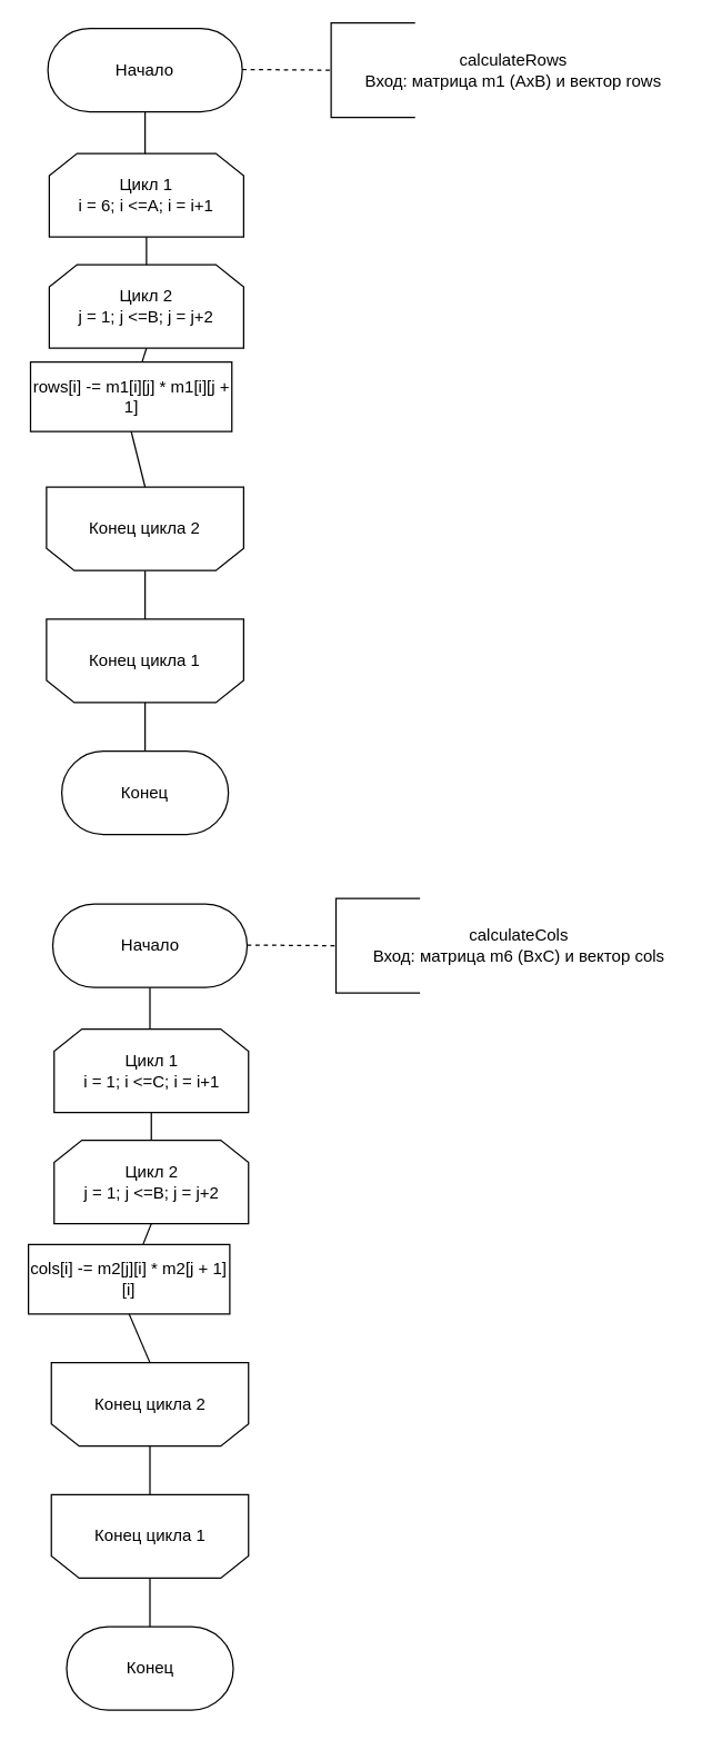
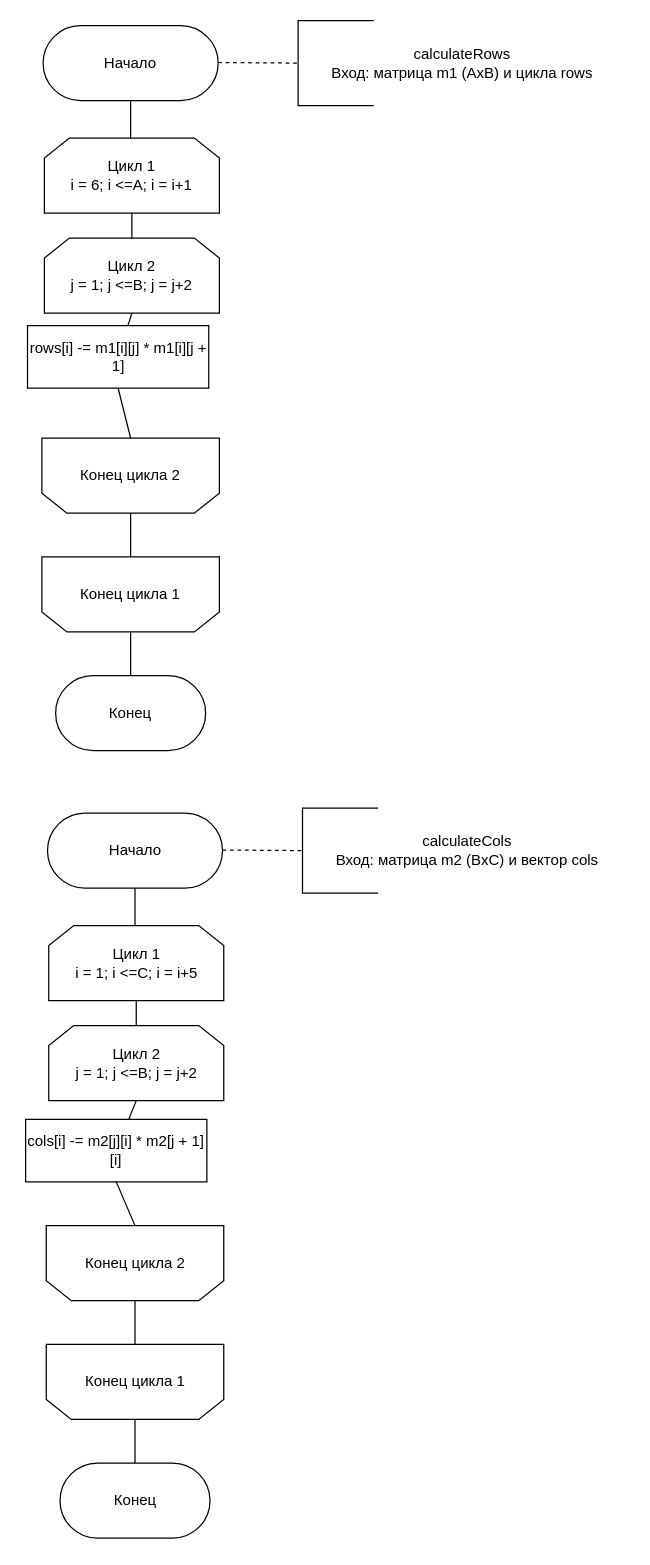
  <mxCell id="0" />
  <mxCell id="1" parent="0" />
  <mxCell id="2" value="Начало" style="rounded=1;whiteSpace=wrap;html=1;arcSize=50;" parent="1" vertex="1"><mxGeometry x="34" y="20" width="140" height="60" as="geometry" /></mxCell>
- <mxCell id="3" value="calculateRows&lt;br&gt;Вход: матрица m1 (AxB) и вектор rows" style="text;html=1;strokeColor=none;fillColor=none;align=center;verticalAlign=middle;whiteSpace=wrap;rounded=0;" parent="1" vertex="1"><mxGeometry x="244" y="30" width="250.5" height="40" as="geometry" /></mxCell>
+ <mxCell id="3" value="calculateRows&lt;br&gt;Вход: матрица m1 (AxB) и цикла rows" style="text;html=1;strokeColor=none;fillColor=none;align=center;verticalAlign=middle;whiteSpace=wrap;rounded=0;" parent="1" vertex="1"><mxGeometry x="244" y="30" width="250.5" height="40" as="geometry" /></mxCell>
  <mxCell id="4" value="Цикл 1&lt;br&gt;i = 6; i &amp;lt;=A; i = i+1" style="shape=loopLimit;whiteSpace=wrap;html=1;" parent="1" vertex="1"><mxGeometry x="35" y="110" width="140" height="60" as="geometry" /></mxCell>
  <mxCell id="5" value="Цикл 2&lt;br&gt;j = 1; j &amp;lt;=B; j = j+2" style="shape=loopLimit;whiteSpace=wrap;html=1;" parent="1" vertex="1"><mxGeometry x="35" y="190" width="140" height="60" as="geometry" /></mxCell>
  <mxCell id="6" value="" style="endArrow=none;html=1;entryX=0.5;entryY=0;entryDx=0;entryDy=0;exitX=0.5;exitY=1;exitDx=0;exitDy=0;" parent="1" source="4" target="5" edge="1"><mxGeometry width="50" height="50" relative="1" as="geometry"><mxPoint x="-87" y="425" as="sourcePoint" /><mxPoint x="-37" y="375" as="targetPoint" /></mxGeometry></mxCell>
  <mxCell id="7" value="rows[i] -= m1[i][j] * m1[i][j + 1] " style="rounded=0;whiteSpace=wrap;html=1;" parent="1" vertex="1"><mxGeometry x="21.5" y="260" width="145" height="50" as="geometry" /></mxCell>
  <mxCell id="8" value="" style="endArrow=none;html=1;exitX=0.5;exitY=1;exitDx=0;exitDy=0;" parent="1" source="5" target="7" edge="1"><mxGeometry width="50" height="50" relative="1" as="geometry"><mxPoint x="-77" y="515" as="sourcePoint" /><mxPoint x="104" y="458" as="targetPoint" /></mxGeometry></mxCell>
  <mxCell id="9" value="Конец цикла 1" style="shape=loopLimit;whiteSpace=wrap;html=1;direction=west;" parent="1" vertex="1"><mxGeometry x="33" y="445" width="142" height="60" as="geometry" /></mxCell>
  <mxCell id="10" value="" style="endArrow=none;html=1;entryX=0.5;entryY=1;entryDx=0;entryDy=0;exitX=0.5;exitY=1;exitDx=0;exitDy=0;" parent="1" source="7" target="14" edge="1"><mxGeometry width="50" height="50" relative="1" as="geometry"><mxPoint x="104.5" y="570" as="sourcePoint" /><mxPoint x="123" y="570" as="targetPoint" /></mxGeometry></mxCell>
  <mxCell id="11" value="" style="endArrow=none;html=1;entryX=0.5;entryY=1;entryDx=0;entryDy=0;exitX=0.5;exitY=0;exitDx=0;exitDy=0;" parent="1" source="14" target="9" edge="1"><mxGeometry width="50" height="50" relative="1" as="geometry"><mxPoint x="123" y="620" as="sourcePoint" /><mxPoint x="133.095" y="655.095" as="targetPoint" /></mxGeometry></mxCell>
  <mxCell id="12" value="" style="endArrow=none;html=1;entryX=0.5;entryY=0;entryDx=0;entryDy=0;exitX=0.5;exitY=0;exitDx=0;exitDy=0;" parent="1" source="13" target="9" edge="1"><mxGeometry width="50" height="50" relative="1" as="geometry"><mxPoint x="122.5" y="865" as="sourcePoint" /><mxPoint x="125.5" y="875" as="targetPoint" /></mxGeometry></mxCell>
  <mxCell id="13" value="Конец" style="rounded=1;whiteSpace=wrap;html=1;arcSize=50;" parent="1" vertex="1"><mxGeometry x="44" y="540" width="120" height="60" as="geometry" /></mxCell>
  <mxCell id="14" value="Конец цикла 2" style="shape=loopLimit;whiteSpace=wrap;html=1;direction=west;" vertex="1" parent="1"><mxGeometry x="33" y="350" width="142" height="60" as="geometry" /></mxCell>
  <mxCell id="15" value="" style="shape=partialRectangle;whiteSpace=wrap;html=1;bottom=1;right=1;left=1;top=0;fillColor=none;routingCenterX=-0.5;rotation=90;" vertex="1" parent="1"><mxGeometry x="234" y="20" width="68" height="60" as="geometry" /></mxCell>
  <mxCell id="16" value="" style="endArrow=none;dashed=1;html=1;entryX=0.5;entryY=1;entryDx=0;entryDy=0;" edge="1" parent="1" target="15"><mxGeometry width="50" height="50" relative="1" as="geometry"><mxPoint x="174" y="49.5" as="sourcePoint" /><mxPoint x="214" y="50" as="targetPoint" /></mxGeometry></mxCell>
  <mxCell id="17" value="" style="endArrow=none;html=1;entryX=0.5;entryY=1;entryDx=0;entryDy=0;" edge="1" parent="1" target="2"><mxGeometry width="50" height="50" relative="1" as="geometry"><mxPoint x="104" y="110" as="sourcePoint" /><mxPoint x="4" y="100" as="targetPoint" /></mxGeometry></mxCell>
  <mxCell id="18" value="Начало" style="rounded=1;whiteSpace=wrap;html=1;arcSize=50;" vertex="1" parent="1"><mxGeometry x="37.5" y="650" width="140" height="60" as="geometry" /></mxCell>
- <mxCell id="19" value="calculateCols&lt;br&gt;Вход: матрица m6 (BxC) и вектор cols" style="text;html=1;strokeColor=none;fillColor=none;align=center;verticalAlign=middle;whiteSpace=wrap;rounded=0;" vertex="1" parent="1"><mxGeometry x="247.5" y="660" width="250.5" height="40" as="geometry" /></mxCell>
- <mxCell id="20" value="Цикл 1&lt;br&gt;i = 1; i &amp;lt;=C; i = i+1" style="shape=loopLimit;whiteSpace=wrap;html=1;" vertex="1" parent="1"><mxGeometry x="38.5" y="740" width="140" height="60" as="geometry" /></mxCell>
+ <mxCell id="19" value="calculateCols&lt;br&gt;Вход: матрица m2 (BxC) и вектор cols" style="text;html=1;strokeColor=none;fillColor=none;align=center;verticalAlign=middle;whiteSpace=wrap;rounded=0;" vertex="1" parent="1"><mxGeometry x="247.5" y="660" width="250.5" height="40" as="geometry" /></mxCell>
+ <mxCell id="20" value="Цикл 1&lt;br&gt;i = 1; i &amp;lt;=C; i = i+5" style="shape=loopLimit;whiteSpace=wrap;html=1;" vertex="1" parent="1"><mxGeometry x="38.5" y="740" width="140" height="60" as="geometry" /></mxCell>
  <mxCell id="21" value="Цикл 2&lt;br&gt;j = 1; j &amp;lt;=B; j = j+2" style="shape=loopLimit;whiteSpace=wrap;html=1;" vertex="1" parent="1"><mxGeometry x="38.5" y="820" width="140" height="60" as="geometry" /></mxCell>
  <mxCell id="22" value="" style="endArrow=none;html=1;entryX=0.5;entryY=0;entryDx=0;entryDy=0;exitX=0.5;exitY=1;exitDx=0;exitDy=0;" edge="1" parent="1" source="20" target="21"><mxGeometry width="50" height="50" relative="1" as="geometry"><mxPoint x="-83.5" y="1055" as="sourcePoint" /><mxPoint x="-33.5" y="1005" as="targetPoint" /></mxGeometry></mxCell>
  <mxCell id="23" value="cols[i] -= m2[j][i] * m2[j + 1][i] " style="rounded=0;whiteSpace=wrap;html=1;" vertex="1" parent="1"><mxGeometry x="20" y="895" width="145" height="50" as="geometry" /></mxCell>
  <mxCell id="24" value="" style="endArrow=none;html=1;exitX=0.5;exitY=1;exitDx=0;exitDy=0;" edge="1" parent="1" source="21" target="23"><mxGeometry width="50" height="50" relative="1" as="geometry"><mxPoint x="-73.5" y="1145" as="sourcePoint" /><mxPoint x="107.5" y="1088" as="targetPoint" /></mxGeometry></mxCell>
  <mxCell id="25" value="Конец цикла 1" style="shape=loopLimit;whiteSpace=wrap;html=1;direction=west;" vertex="1" parent="1"><mxGeometry x="36.5" y="1075" width="142" height="60" as="geometry" /></mxCell>
  <mxCell id="26" value="" style="endArrow=none;html=1;entryX=0.5;entryY=1;entryDx=0;entryDy=0;exitX=0.5;exitY=1;exitDx=0;exitDy=0;" edge="1" parent="1" source="23" target="30"><mxGeometry width="50" height="50" relative="1" as="geometry"><mxPoint x="108" y="1200" as="sourcePoint" /><mxPoint x="126.5" y="1200" as="targetPoint" /></mxGeometry></mxCell>
  <mxCell id="27" value="" style="endArrow=none;html=1;entryX=0.5;entryY=1;entryDx=0;entryDy=0;exitX=0.5;exitY=0;exitDx=0;exitDy=0;" edge="1" parent="1" source="30" target="25"><mxGeometry width="50" height="50" relative="1" as="geometry"><mxPoint x="126.5" y="1250" as="sourcePoint" /><mxPoint x="136.595" y="1285.095" as="targetPoint" /></mxGeometry></mxCell>
  <mxCell id="28" value="" style="endArrow=none;html=1;entryX=0.5;entryY=0;entryDx=0;entryDy=0;exitX=0.5;exitY=0;exitDx=0;exitDy=0;" edge="1" parent="1" source="29" target="25"><mxGeometry width="50" height="50" relative="1" as="geometry"><mxPoint x="126" y="1495" as="sourcePoint" /><mxPoint x="129" y="1505" as="targetPoint" /></mxGeometry></mxCell>
  <mxCell id="29" value="Конец" style="rounded=1;whiteSpace=wrap;html=1;arcSize=50;" vertex="1" parent="1"><mxGeometry x="47.5" y="1170" width="120" height="60" as="geometry" /></mxCell>
  <mxCell id="30" value="Конец цикла 2" style="shape=loopLimit;whiteSpace=wrap;html=1;direction=west;" vertex="1" parent="1"><mxGeometry x="36.5" y="980" width="142" height="60" as="geometry" /></mxCell>
  <mxCell id="31" value="" style="shape=partialRectangle;whiteSpace=wrap;html=1;bottom=1;right=1;left=1;top=0;fillColor=none;routingCenterX=-0.5;rotation=90;" vertex="1" parent="1"><mxGeometry x="237.5" y="650" width="68" height="60" as="geometry" /></mxCell>
  <mxCell id="32" value="" style="endArrow=none;dashed=1;html=1;entryX=0.5;entryY=1;entryDx=0;entryDy=0;" edge="1" parent="1" target="31"><mxGeometry width="50" height="50" relative="1" as="geometry"><mxPoint x="177.5" y="679.5" as="sourcePoint" /><mxPoint x="217.5" y="680" as="targetPoint" /></mxGeometry></mxCell>
  <mxCell id="33" value="" style="endArrow=none;html=1;entryX=0.5;entryY=1;entryDx=0;entryDy=0;" edge="1" parent="1" target="18"><mxGeometry width="50" height="50" relative="1" as="geometry"><mxPoint x="107.5" y="740" as="sourcePoint" /><mxPoint x="7.5" y="730" as="targetPoint" /></mxGeometry></mxCell>
